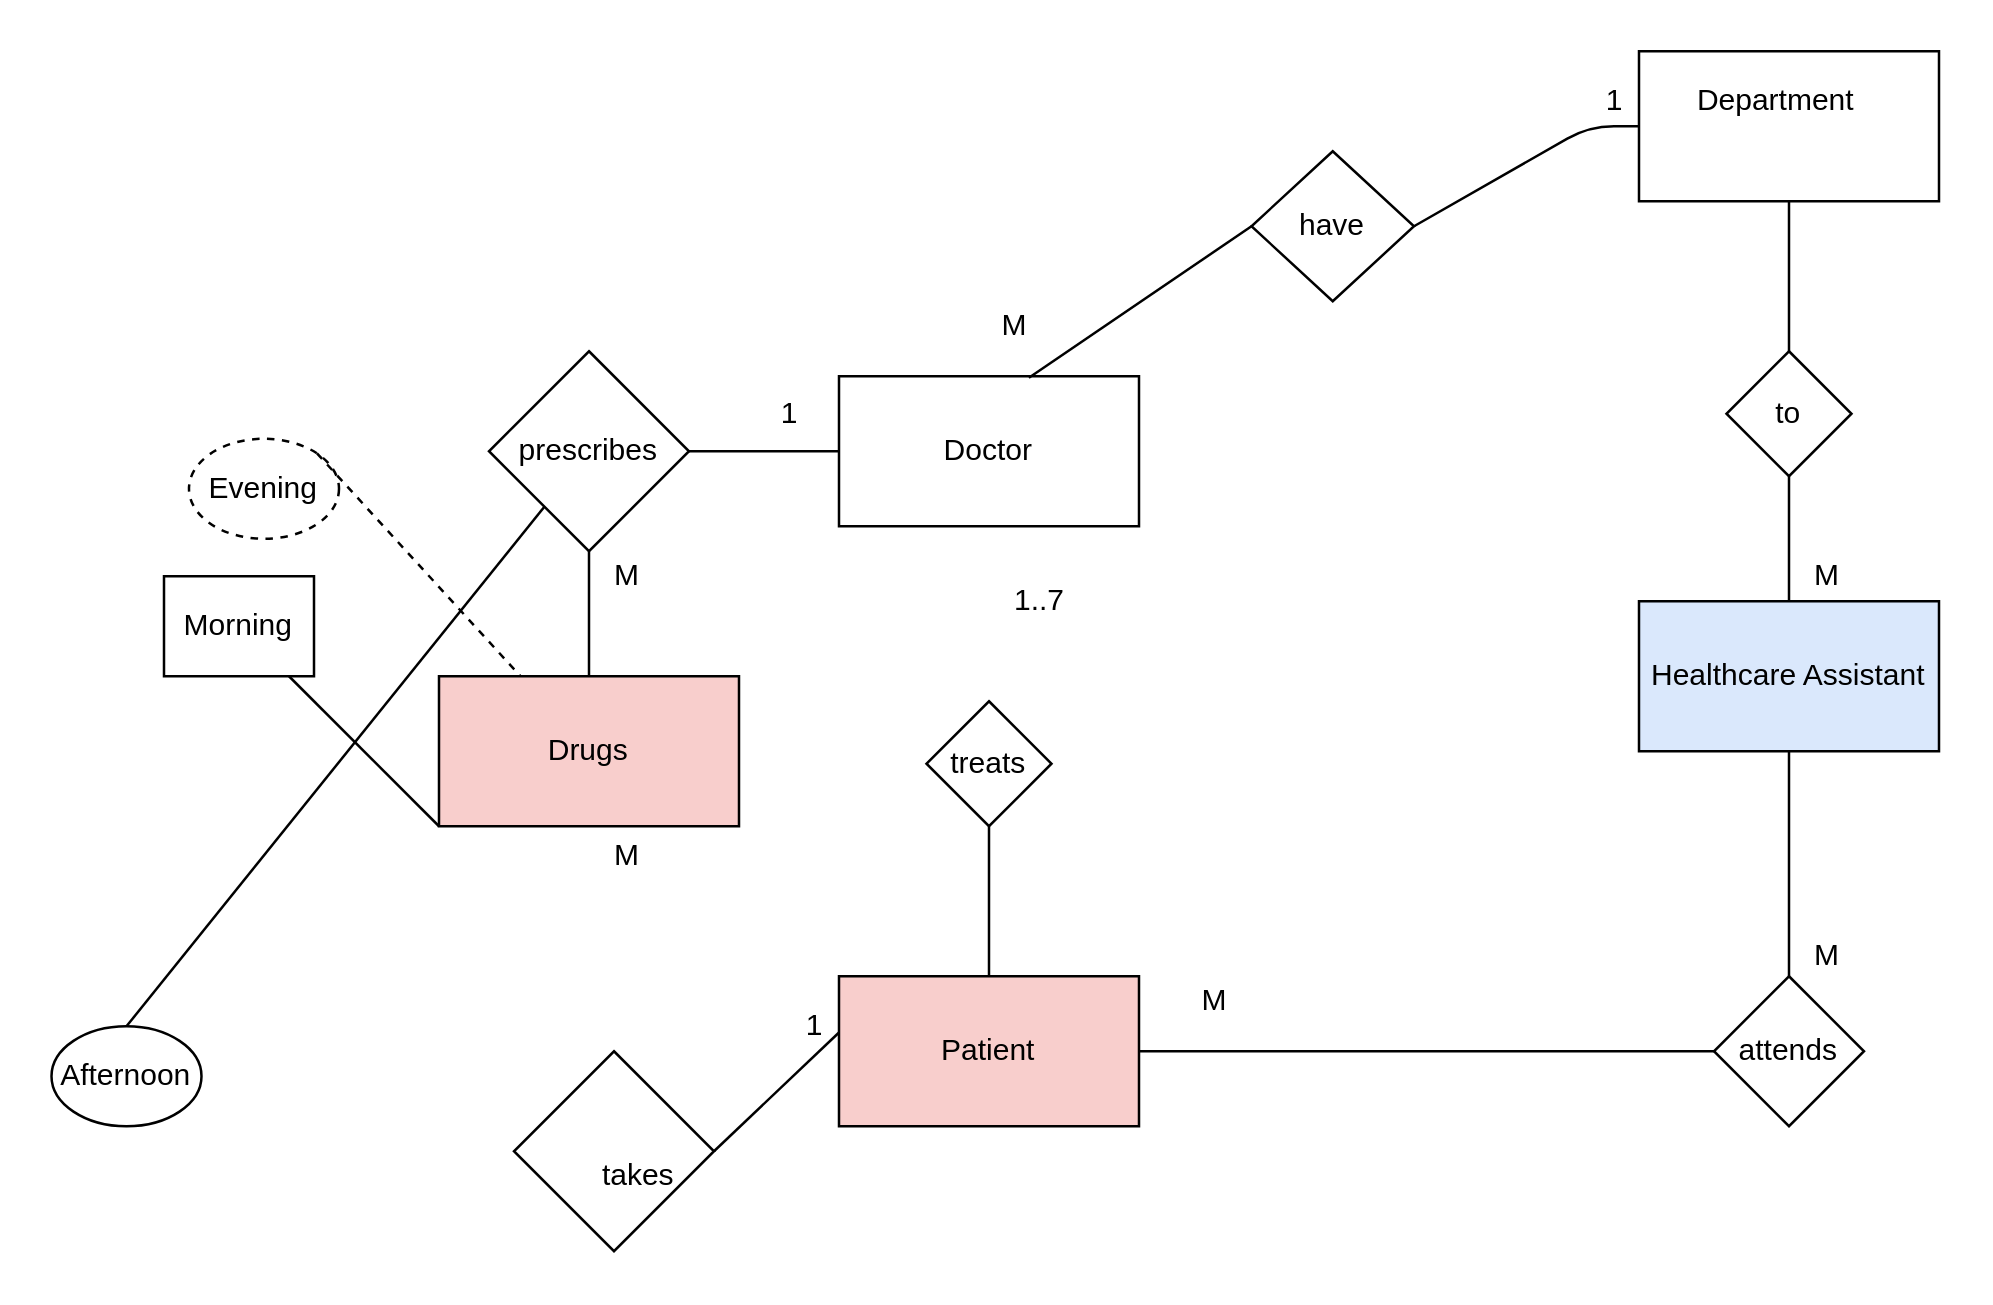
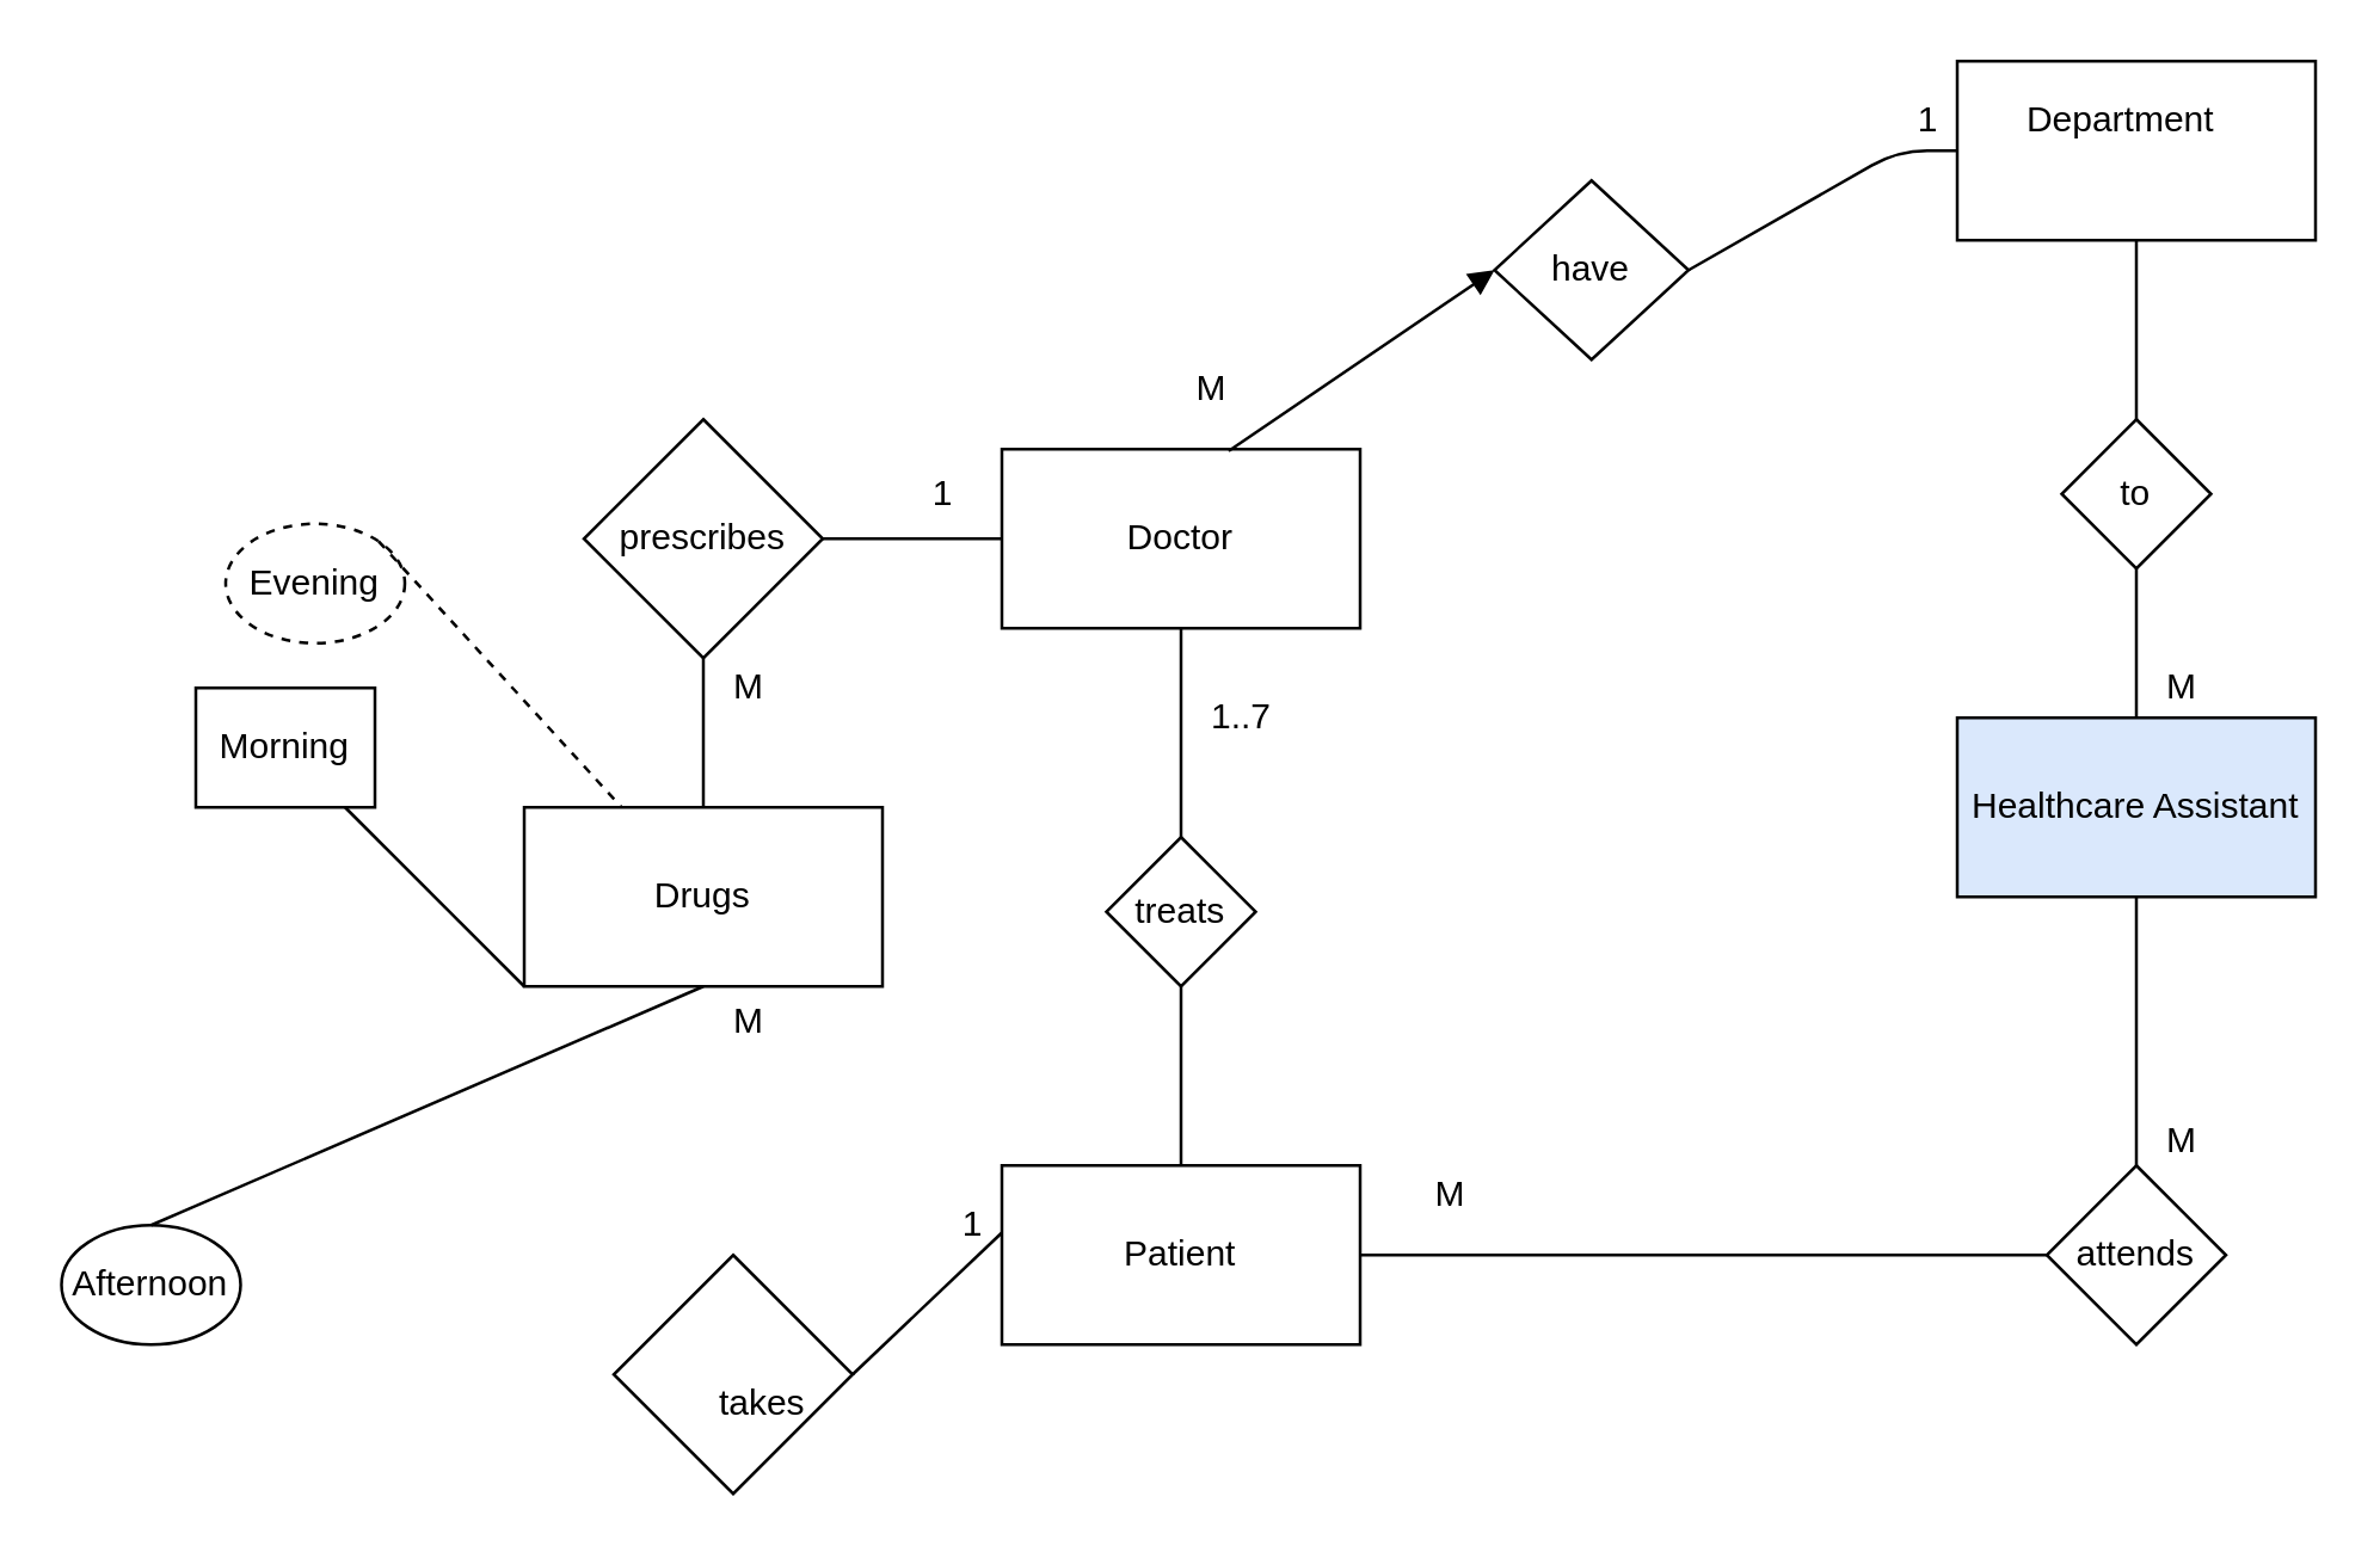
  <mxCell id="0" />
  <mxCell id="1" parent="0" />
  <mxCell id="2" value="" style="rounded=0;whiteSpace=wrap;html=1;" vertex="1" parent="1"><mxGeometry x="655" y="20" width="120" height="60" as="geometry" /></mxCell>
  <mxCell id="3" value="Healthcare Assistant" style="rounded=0;whiteSpace=wrap;html=1;fillColor=#dae8fc;" vertex="1" parent="1"><mxGeometry x="655" y="240" width="120" height="60" as="geometry" /></mxCell>
  <mxCell id="4" value="Doctor" style="rounded=0;whiteSpace=wrap;html=1;" vertex="1" parent="1"><mxGeometry x="335" y="150" width="120" height="60" as="geometry" /></mxCell>
- <mxCell id="5" value="Patient" style="rounded=0;whiteSpace=wrap;html=1;fillColor=#f8cecc;" vertex="1" parent="1"><mxGeometry x="335" y="390" width="120" height="60" as="geometry" /></mxCell>
+ <mxCell id="5" value="Patient" style="rounded=0;whiteSpace=wrap;html=1;" vertex="1" parent="1"><mxGeometry x="335" y="390" width="120" height="60" as="geometry" /></mxCell>
  <mxCell id="6" value="" style="endArrow=none;html=1;entryX=0.5;entryY=1;entryDx=0;entryDy=0;" edge="1" parent="1" target="2"><mxGeometry width="50" height="50" relative="1" as="geometry"><mxPoint x="715" y="140" as="sourcePoint" /><mxPoint x="555" y="220" as="targetPoint" /></mxGeometry></mxCell>
  <mxCell id="7" value="attends" style="rhombus;whiteSpace=wrap;html=1;" vertex="1" parent="1"><mxGeometry x="685" y="390" width="60" height="60" as="geometry" /></mxCell>
  <mxCell id="8" value="&lt;span&gt;trea&lt;/span&gt;ts" style="rhombus;whiteSpace=wrap;html=1;" vertex="1" parent="1"><mxGeometry x="370" y="280" width="50" height="50" as="geometry" /></mxCell>
  <mxCell id="9" value="&lt;span&gt;to&lt;/span&gt;" style="rhombus;whiteSpace=wrap;html=1;" vertex="1" parent="1"><mxGeometry x="690" y="140" width="50" height="50" as="geometry" /></mxCell>
  <mxCell id="10" value="" style="endArrow=none;html=1;exitX=0.5;exitY=0;exitDx=0;exitDy=0;" edge="1" parent="1" source="7"><mxGeometry width="50" height="50" relative="1" as="geometry"><mxPoint x="665" y="350" as="sourcePoint" /><mxPoint x="715" y="300" as="targetPoint" /></mxGeometry></mxCell>
  <mxCell id="11" value="" style="endArrow=none;html=1;" edge="1" parent="1" source="3"><mxGeometry width="50" height="50" relative="1" as="geometry"><mxPoint x="665" y="240" as="sourcePoint" /><mxPoint x="715" y="190" as="targetPoint" /></mxGeometry></mxCell>
  <mxCell id="12" value="" style="endArrow=none;html=1;" edge="1" parent="1" source="5"><mxGeometry width="50" height="50" relative="1" as="geometry"><mxPoint x="635" y="470" as="sourcePoint" /><mxPoint x="685" y="420" as="targetPoint" /></mxGeometry></mxCell>
  <mxCell id="13" value="" style="endArrow=none;html=1;exitX=0.5;exitY=0;exitDx=0;exitDy=0;" edge="1" parent="1" source="5"><mxGeometry width="50" height="50" relative="1" as="geometry"><mxPoint x="345" y="380" as="sourcePoint" /><mxPoint x="395" y="330" as="targetPoint" /></mxGeometry></mxCell>
+ <mxCell id="14" value="" style="endArrow=none;html=1;exitX=0.5;exitY=0;exitDx=0;exitDy=0;entryX=0.5;entryY=1;entryDx=0;entryDy=0;" edge="1" parent="1" source="8" target="4"><mxGeometry width="50" height="50" relative="1" as="geometry"><mxPoint x="355" y="260" as="sourcePoint" /><mxPoint x="405" y="210" as="targetPoint" /></mxGeometry></mxCell>
  <mxCell id="15" value="Department" style="text;html=1;strokeColor=none;fillColor=none;align=center;verticalAlign=middle;whiteSpace=wrap;rounded=0;" vertex="1" parent="1"><mxGeometry x="690" y="30" width="40" height="20" as="geometry" /></mxCell>
- <mxCell id="16" value="Drugs" style="rounded=0;whiteSpace=wrap;html=1;fillColor=#f8cecc;" vertex="1" parent="1"><mxGeometry x="175" y="270" width="120" height="60" as="geometry" /></mxCell>
+ <mxCell id="16" value="Drugs" style="rounded=0;whiteSpace=wrap;html=1;" vertex="1" parent="1"><mxGeometry x="175" y="270" width="120" height="60" as="geometry" /></mxCell>
  <mxCell id="17" value="prescribes" style="rhombus;whiteSpace=wrap;html=1;" vertex="1" parent="1"><mxGeometry x="195" y="140" width="80" height="80" as="geometry" /></mxCell>
  <mxCell id="18" value="" style="rhombus;whiteSpace=wrap;html=1;" vertex="1" parent="1"><mxGeometry x="205" y="420" width="80" height="80" as="geometry" /></mxCell>
  <mxCell id="19" value="takes" style="text;html=1;strokeColor=none;fillColor=none;align=center;verticalAlign=middle;whiteSpace=wrap;rounded=0;" vertex="1" parent="1"><mxGeometry x="235" y="460" width="40" height="20" as="geometry" /></mxCell>
  <mxCell id="20" value="" style="endArrow=none;html=1;exitX=1;exitY=0.5;exitDx=0;exitDy=0;" edge="1" parent="1" source="17"><mxGeometry width="50" height="50" relative="1" as="geometry"><mxPoint x="285" y="230" as="sourcePoint" /><mxPoint x="335" y="180" as="targetPoint" /></mxGeometry></mxCell>
  <mxCell id="21" value="" style="endArrow=none;html=1;entryX=0;entryY=0.5;entryDx=0;entryDy=0;exitX=1;exitY=0.5;exitDx=0;exitDy=0;" edge="1" parent="1" source="18"><mxGeometry width="50" height="50" relative="1" as="geometry"><mxPoint x="275" y="408" as="sourcePoint" /><mxPoint x="335" y="412.5" as="targetPoint" /><Array as="points" /></mxGeometry></mxCell>
  <mxCell id="22" value="" style="endArrow=none;html=1;exitX=0.5;exitY=0;exitDx=0;exitDy=0;" edge="1" parent="1" source="16"><mxGeometry width="50" height="50" relative="1" as="geometry"><mxPoint x="185" y="270" as="sourcePoint" /><mxPoint x="235" y="220" as="targetPoint" /></mxGeometry></mxCell>
  <mxCell id="23" value="Morning" style="whiteSpace=wrap;html=1;rounded=0;" vertex="1" parent="1"><mxGeometry x="65" y="230" width="60" height="40" as="geometry" /></mxCell>
  <mxCell id="24" value="" style="endArrow=none;html=1;" edge="1" parent="1" source="23"><mxGeometry width="50" height="50" relative="1" as="geometry"><mxPoint x="125" y="380" as="sourcePoint" /><mxPoint x="175" y="330" as="targetPoint" /></mxGeometry></mxCell>
  <mxCell id="25" value="Evening" style="ellipse;whiteSpace=wrap;html=1;dashed=1;" vertex="1" parent="1"><mxGeometry x="75" y="175" width="60" height="40" as="geometry" /></mxCell>
  <mxCell id="26" value="" style="endArrow=none;html=1;exitX=1;exitY=0;exitDx=0;exitDy=0;dashed=1;" edge="1" parent="1" source="25" target="16"><mxGeometry width="50" height="50" relative="1" as="geometry"><mxPoint x="225" y="380" as="sourcePoint" /><mxPoint x="275" y="330" as="targetPoint" /></mxGeometry></mxCell>
  <mxCell id="27" value="Afternoon" style="ellipse;whiteSpace=wrap;html=1;" vertex="1" parent="1"><mxGeometry x="20" y="410" width="60" height="40" as="geometry" /></mxCell>
- <mxCell id="28" value="" style="endArrow=none;html=1;exitX=0.5;exitY=0;exitDx=0;exitDy=0;" edge="1" parent="1" source="27" target="17"><mxGeometry width="50" height="50" relative="1" as="geometry"><mxPoint x="365" y="240" as="sourcePoint" /><mxPoint x="395" y="210" as="targetPoint" /></mxGeometry></mxCell>
+ <mxCell id="28" value="" style="endArrow=none;html=1;entryX=0.5;entryY=1;entryDx=0;entryDy=0;exitX=0.5;exitY=0;exitDx=0;exitDy=0;" edge="1" parent="1" source="27" target="16"><mxGeometry width="50" height="50" relative="1" as="geometry"><mxPoint x="365" y="240" as="sourcePoint" /><mxPoint x="395" y="210" as="targetPoint" /></mxGeometry></mxCell>
  <mxCell id="29" value="1..7" style="text;html=1;align=center;verticalAlign=middle;resizable=0;points=[];autosize=1;" vertex="1" parent="1"><mxGeometry x="395" y="230" width="40" height="20" as="geometry" /></mxCell>
  <mxCell id="30" value="M" style="text;html=1;align=center;verticalAlign=middle;resizable=0;points=[];autosize=1;" vertex="1" parent="1"><mxGeometry x="470" y="390" width="30" height="20" as="geometry" /></mxCell>
  <mxCell id="31" value="M" style="text;html=1;align=center;verticalAlign=middle;resizable=0;points=[];autosize=1;" vertex="1" parent="1"><mxGeometry x="715" y="372" width="30" height="20" as="geometry" /></mxCell>
  <mxCell id="32" value="M" style="text;html=1;align=center;verticalAlign=middle;resizable=0;points=[];autosize=1;" vertex="1" parent="1"><mxGeometry x="715" y="220" width="30" height="20" as="geometry" /></mxCell>
  <mxCell id="33" value="M" style="text;html=1;align=center;verticalAlign=middle;resizable=0;points=[];autosize=1;" vertex="1" parent="1"><mxGeometry x="235" y="332" width="30" height="20" as="geometry" /></mxCell>
  <mxCell id="34" value="M" style="text;html=1;align=center;verticalAlign=middle;resizable=0;points=[];autosize=1;" vertex="1" parent="1"><mxGeometry x="235" y="220" width="30" height="20" as="geometry" /></mxCell>
  <mxCell id="35" value="M" style="text;html=1;align=center;verticalAlign=middle;resizable=0;points=[];autosize=1;" vertex="1" parent="1"><mxGeometry x="390" y="120" width="30" height="20" as="geometry" /></mxCell>
  <mxCell id="36" value="have" style="rhombus;whiteSpace=wrap;html=1;" vertex="1" parent="1"><mxGeometry x="500" y="60" width="65" height="60" as="geometry" /></mxCell>
  <mxCell id="37" value="" style="endArrow=none;html=1;exitX=1;exitY=0.5;exitDx=0;exitDy=0;entryX=0;entryY=0.5;entryDx=0;entryDy=0;" edge="1" parent="1" source="36" target="2"><mxGeometry width="50" height="50" relative="1" as="geometry"><mxPoint x="605" y="100" as="sourcePoint" /><mxPoint x="655" y="50" as="targetPoint" /><Array as="points"><mxPoint x="635" y="50" /></Array></mxGeometry></mxCell>
- <mxCell id="38" value="" style="endArrow=none;html=1;exitX=0.633;exitY=0.01;exitDx=0;exitDy=0;exitPerimeter=0;entryX=0;entryY=0.5;entryDx=0;entryDy=0;" edge="1" parent="1" source="4" target="36"><mxGeometry width="50" height="50" relative="1" as="geometry"><mxPoint x="450" y="110" as="sourcePoint" /><mxPoint x="500" y="60" as="targetPoint" /></mxGeometry></mxCell>
+ <mxCell id="38" value="" style="endArrow=block;html=1;exitX=0.633;exitY=0.01;exitDx=0;exitDy=0;exitPerimeter=0;entryX=0;entryY=0.5;entryDx=0;entryDy=0;" edge="1" parent="1" source="4" target="36"><mxGeometry width="50" height="50" relative="1" as="geometry"><mxPoint x="450" y="110" as="sourcePoint" /><mxPoint x="500" y="60" as="targetPoint" /></mxGeometry></mxCell>
  <mxCell id="39" value="1" style="text;html=1;align=center;verticalAlign=middle;resizable=0;points=[];autosize=1;" vertex="1" parent="1"><mxGeometry x="305" y="155" width="20" height="20" as="geometry" /></mxCell>
  <mxCell id="40" value="1" style="text;html=1;align=center;verticalAlign=middle;resizable=0;points=[];autosize=1;" vertex="1" parent="1"><mxGeometry x="315" y="400" width="20" height="20" as="geometry" /></mxCell>
  <mxCell id="41" value="1" style="text;html=1;align=center;verticalAlign=middle;resizable=0;points=[];autosize=1;" vertex="1" parent="1"><mxGeometry x="635" y="30" width="20" height="20" as="geometry" /></mxCell>
